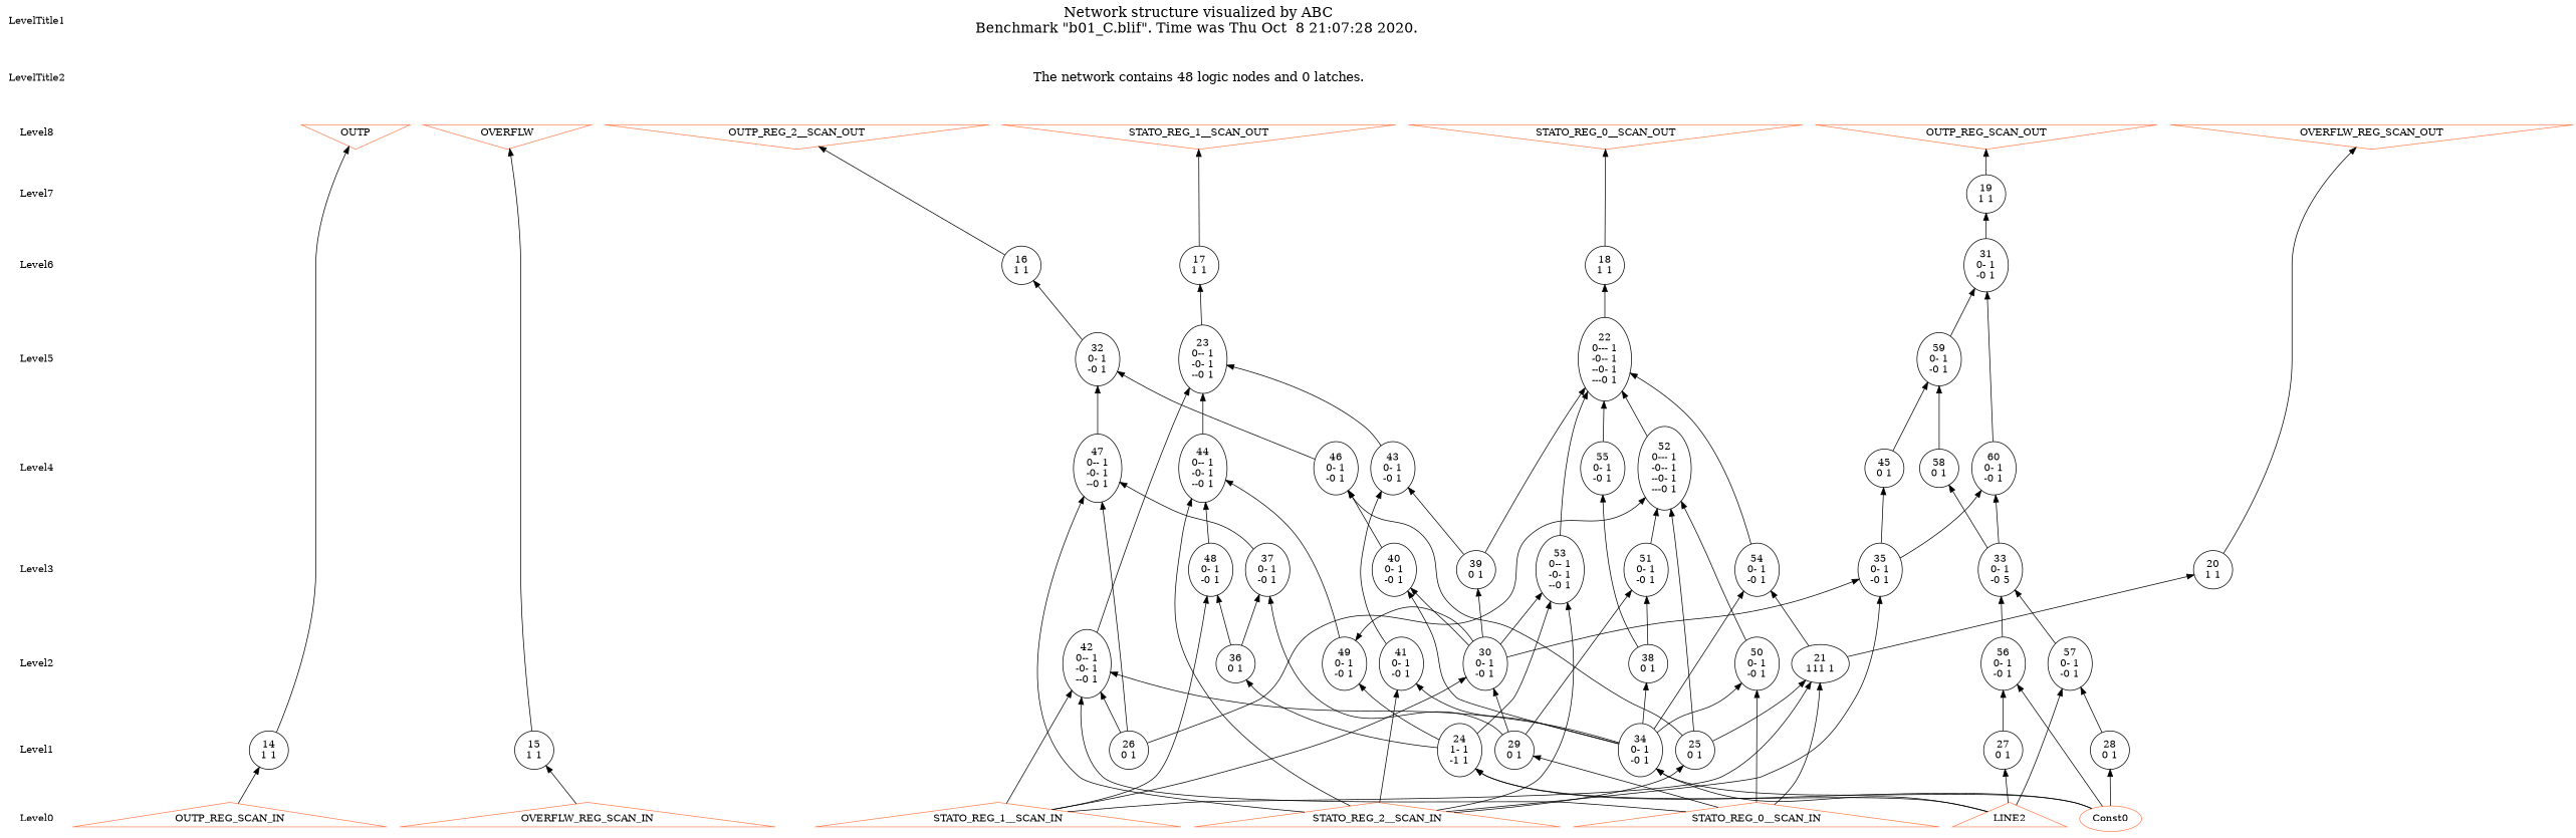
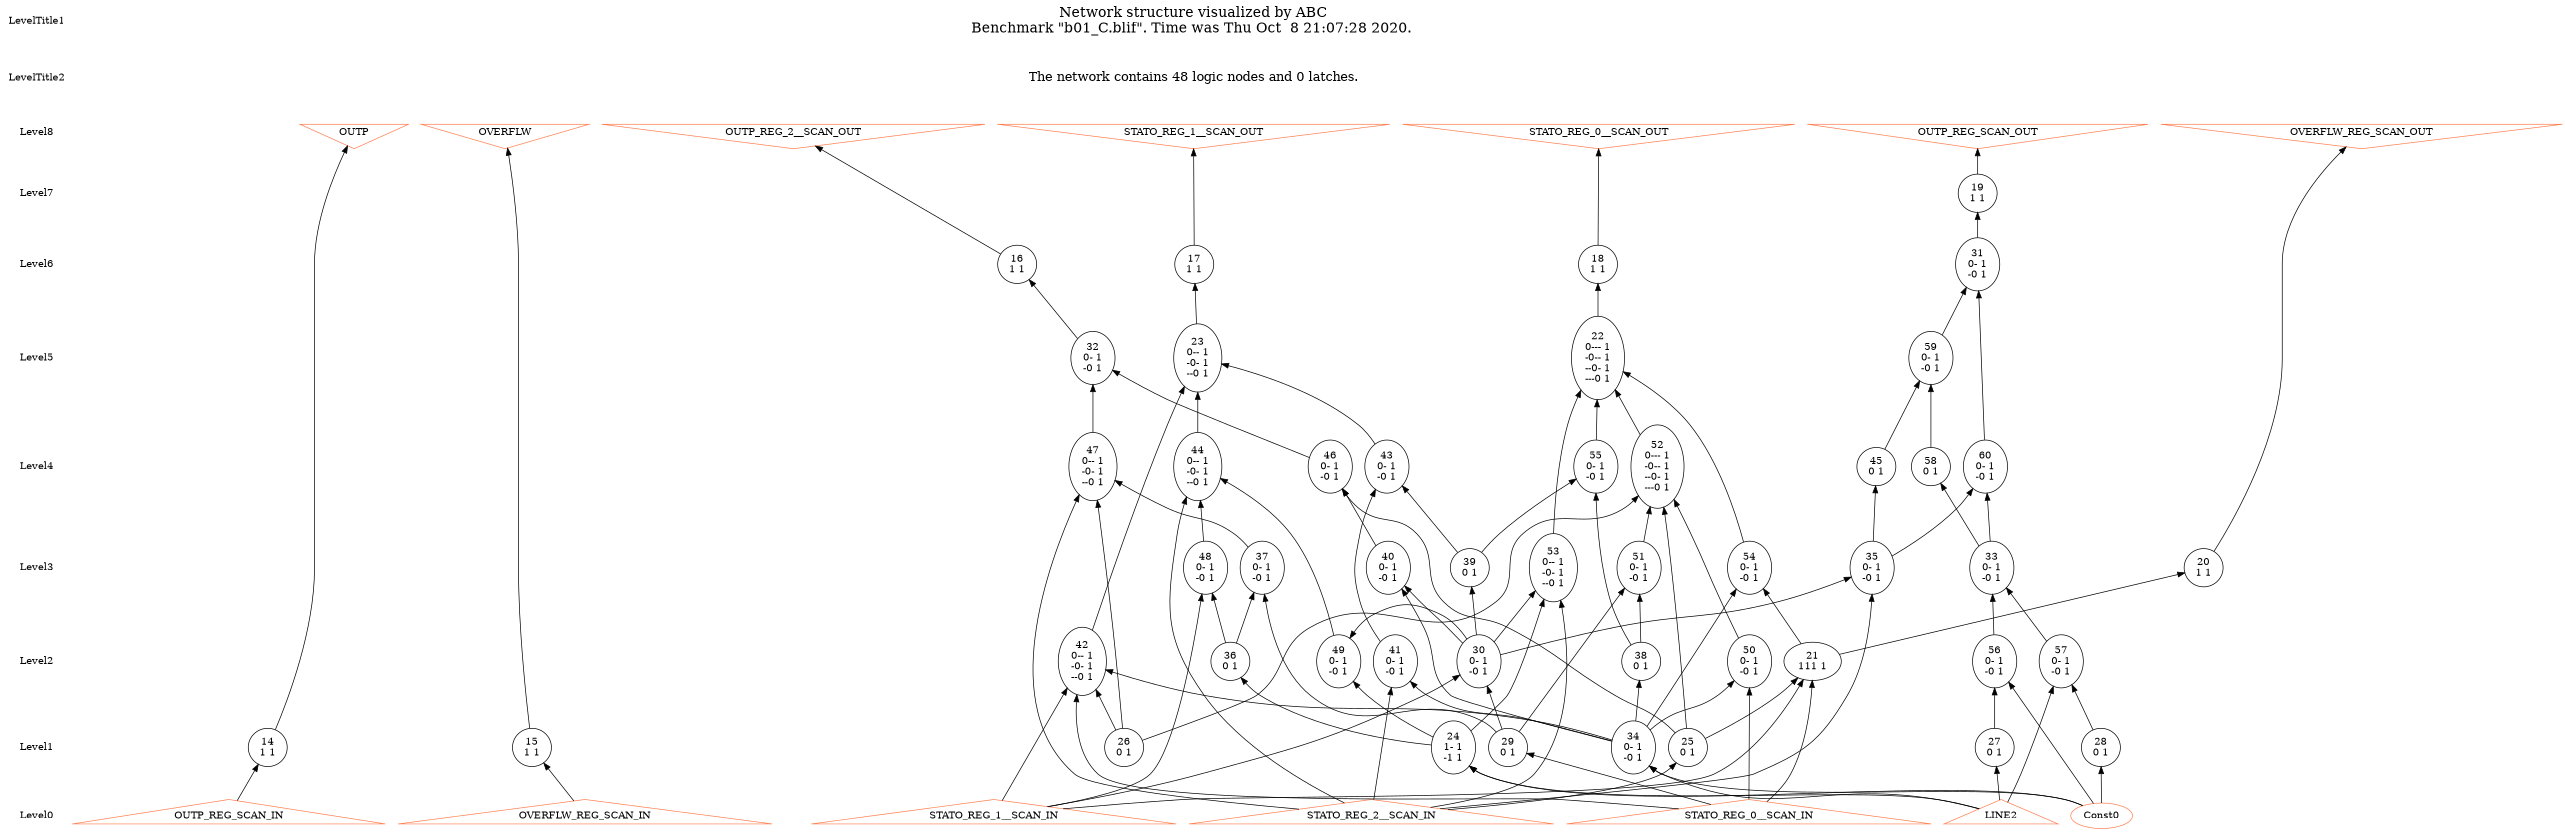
  digraph {
    node [shape=ellipse]
    edge [dir=back style=solid]
    LevelTitle1 [shape=plaintext]
    LevelTitle2 [shape=plaintext]
    Level8 [shape=plaintext]
    Level7 [shape=plaintext]
    Level6 [shape=plaintext]
    Level5 [shape=plaintext]
    Level4 [shape=plaintext]
    Level3 [shape=plaintext]
    Level2 [shape=plaintext]
    Level1 [shape=plaintext]
    Level0 [shape=plaintext]
    n12 [fontname="Times-Roman" fontsize=20 label="Network structure visualized by ABC\nBenchmark \"b01_C.blif\". Time was Thu Oct  8 21:07:28 2020. " shape=plaintext]
    n13 [fontname="Times-Roman" fontsize=18 label="The network contains 48 logic nodes and 0 latches.\n" shape=plaintext]
    n14 [color=coral fillcolor=coral label=OUTP shape=invtriangle]
    n15 [color=coral fillcolor=coral label=OVERFLW shape=invtriangle]
    n16 [color=coral fillcolor=coral label=OUTP_REG_2__SCAN_OUT shape=invtriangle]
    n17 [color=coral fillcolor=coral label=STATO_REG_1__SCAN_OUT shape=invtriangle]
    n18 [color=coral fillcolor=coral label=STATO_REG_0__SCAN_OUT shape=invtriangle]
    n19 [color=coral fillcolor=coral label=OUTP_REG_SCAN_OUT shape=invtriangle]
    n20 [color=coral fillcolor=coral label=OVERFLW_REG_SCAN_OUT shape=invtriangle]
    n21 [label="19\n1 1"]
    n22 [label="16\n1 1"]
    n23 [label="17\n1 1"]
    n24 [label="18\n1 1"]
    n25 [label="31\n0- 1\n-0 1"]
    n26 [label="22\n0--- 1\n-0-- 1\n--0- 1\n---0 1"]
    n27 [label="23\n0-- 1\n-0- 1\n--0 1"]
    n28 [label="32\n0- 1\n-0 1"]
    n29 [label="59\n0- 1\n-0 1"]
    n30 [label="43\n0- 1\n-0 1"]
    n31 [label="44\n0-- 1\n-0- 1\n--0 1"]
    n32 [label="45\n0 1"]
    n33 [label="46\n0- 1\n-0 1"]
    n34 [label="47\n0-- 1\n-0- 1\n--0 1"]
    n35 [label="52\n0--- 1\n-0-- 1\n--0- 1\n---0 1"]
    n36 [label="55\n0- 1\n-0 1"]
    n37 [label="58\n0 1"]
    n38 [label="60\n0- 1\n-0 1"]
    n39 [label="20\n1 1"]
-   n40 [label="33\n0- 1\n-0 5"]
+   n40 [label="33\n0- 1\n-0 1"]
    n41 [label="35\n0- 1\n-0 1"]
    n42 [label="37\n0- 1\n-0 1"]
    n43 [label="39\n0 1"]
    n44 [label="40\n0- 1\n-0 1"]
    n45 [label="48\n0- 1\n-0 1"]
    n46 [label="51\n0- 1\n-0 1"]
    n47 [label="53\n0-- 1\n-0- 1\n--0 1"]
    n48 [label="54\n0- 1\n-0 1"]
    n49 [label="21\n111 1"]
    n50 [label="30\n0- 1\n-0 1"]
    n51 [label="36\n0 1"]
    n52 [label="38\n0 1"]
    n53 [label="41\n0- 1\n-0 1"]
    n54 [label="42\n0-- 1\n-0- 1\n--0 1"]
    n55 [label="49\n0- 1\n-0 1"]
    n56 [label="50\n0- 1\n-0 1"]
    n57 [label="56\n0- 1\n-0 1"]
    n58 [label="57\n0- 1\n-0 1"]
    n59 [label="14\n1 1"]
    n60 [label="15\n1 1"]
    n61 [label="24\n1- 1\n-1 1"]
    n62 [label="25\n0 1"]
    n63 [label="26\n0 1"]
    n64 [label="27\n0 1"]
    n65 [label="28\n0 1"]
    n66 [label="29\n0 1"]
    n67 [label="34\n0- 1\n-0 1"]
    n68 [color=coral fillcolor=coral label=LINE2 shape=triangle]
    n69 [color=coral fillcolor=coral label=OVERFLW_REG_SCAN_IN shape=triangle]
    n70 [color=coral fillcolor=coral label=STATO_REG_2__SCAN_IN shape=triangle]
    n71 [color=coral fillcolor=coral label=STATO_REG_1__SCAN_IN shape=triangle]
    n72 [color=coral fillcolor=coral label=STATO_REG_0__SCAN_IN shape=triangle]
    n73 [color=coral fillcolor=coral label=OUTP_REG_SCAN_IN shape=triangle]
    n74 [color=coral fillcolor=coral label=Const0]
    subgraph sub_1 {
      LevelTitle1
      LevelTitle2
      Level8
      Level7
      Level6
      Level5
      Level4
      Level3
      Level2
      Level1
      Level0
    }
    subgraph sub_2 {
      rank=same
      LevelTitle1
      n12
    }
    subgraph sub_3 {
      rank=same
      LevelTitle2
      n13
    }
    subgraph sub_4 {
      rank=same
      Level8
      n14
      n15
      n16
      n17
      n18
      n19
      n20
    }
    subgraph sub_5 {
      rank=same
      Level7
      n21
    }
    subgraph sub_6 {
      rank=same
      Level6
      n22
      n23
      n24
      n25
    }
    subgraph sub_7 {
      rank=same
      Level5
      n26
      n27
      n28
      n29
    }
    subgraph sub_8 {
      rank=same
      Level4
      n30
      n31
      n32
      n33
      n34
      n35
      n36
      n37
      n38
    }
    subgraph sub_9 {
      rank=same
      Level3
      n39
      n40
      n41
      n42
      n43
      n44
      n45
      n46
      n47
      n48
    }
    subgraph sub_10 {
      rank=same
      Level2
      n49
      n50
      n51
      n52
      n53
      n54
      n55
      n56
      n57
      n58
    }
    subgraph sub_11 {
      rank=same
      Level1
      n59
      n60
      n61
      n62
      n63
      n64
      n65
      n66
      n67
    }
    subgraph sub_12 {
      rank=same
      Level0
      n68
      n69
      n70
      n71
      n72
      n73
      n74
    }
    LevelTitle1 -> LevelTitle2 [style=invis]
    LevelTitle2 -> Level8 [style=invis]
    Level8 -> Level7 [style=invis]
    Level7 -> Level6 [style=invis]
    Level6 -> Level5 [style=invis]
    Level5 -> Level4 [style=invis]
    Level4 -> Level3 [style=invis]
    Level3 -> Level2 [style=invis]
    Level2 -> Level1 [style=invis]
    Level1 -> Level0 [style=invis]
    n12 -> n13 [style=invis]
    n13 -> n14 [style=invis]
    n13 -> n15 [style=invis]
    n13 -> n16 [style=invis]
    n13 -> n17 [style=invis]
    n13 -> n18 [style=invis]
    n13 -> n19 [style=invis]
    n13 -> n20 [style=invis]
    n14 -> n15 [style=invis]
    n14 -> n59
    n15 -> n16 [style=invis]
    n15 -> n60
    n16 -> n17 [style=invis]
    n16 -> n22
    n17 -> n18 [style=invis]
    n17 -> n23
    n18 -> n19 [style=invis]
    n18 -> n24
    n19 -> n20 [style=invis]
    n19 -> n21
    n20 -> n39
    n21 -> n25
    n22 -> n28
    n23 -> n27
    n24 -> n26
    n25 -> n29
    n25 -> n38
    n26 -> n35
    n26 -> n36
    n26 -> n47
    n26 -> n48
    n27 -> n30
    n27 -> n31
    n27 -> n54
    n28 -> n33
    n28 -> n34
    n29 -> n32
    n29 -> n37
    n30 -> n43
    n30 -> n53
    n31 -> n45
    n31 -> n55
    n31 -> n70
    n32 -> n41
    n33 -> n44
    n33 -> n62
    n34 -> n42
    n34 -> n63
    n34 -> n70
    n35 -> n46
    n35 -> n56
    n35 -> n62
    n35 -> n63
-   n26 -> n43
+   n36 -> n43
    n36 -> n52
    n37 -> n40
    n38 -> n40
    n38 -> n41
    n39 -> n49
    n40 -> n57
    n40 -> n58
    n41 -> n50
    n41 -> n70
    n42 -> n51
    n42 -> n66
    n43 -> n50
    n44 -> n50
    n44 -> n67
    n45 -> n51
    n45 -> n71
    n46 -> n52
    n46 -> n66
    n47 -> n50
    n47 -> n61
    n47 -> n70
    n48 -> n49
    n48 -> n67
    n49 -> n62
    n49 -> n71
    n49 -> n72
    n50 -> n66
    n50 -> n71
    n51 -> n61
    n52 -> n67
    n53 -> n67
    n53 -> n70
    n54 -> n63
    n54 -> n67
    n54 -> n71
    n54 -> n72
    n55 -> n50
    n55 -> n61
    n56 -> n67
    n56 -> n72
    n57 -> n64
    n57 -> n74
    n58 -> n65
    n58 -> n68
    n59 -> n73
    n60 -> n69
    n61 -> n68
    n61 -> n74
    n62 -> n70
    n64 -> n68
    n65 -> n74
    n66 -> n72
    n67 -> n68
    n67 -> n74
  }
